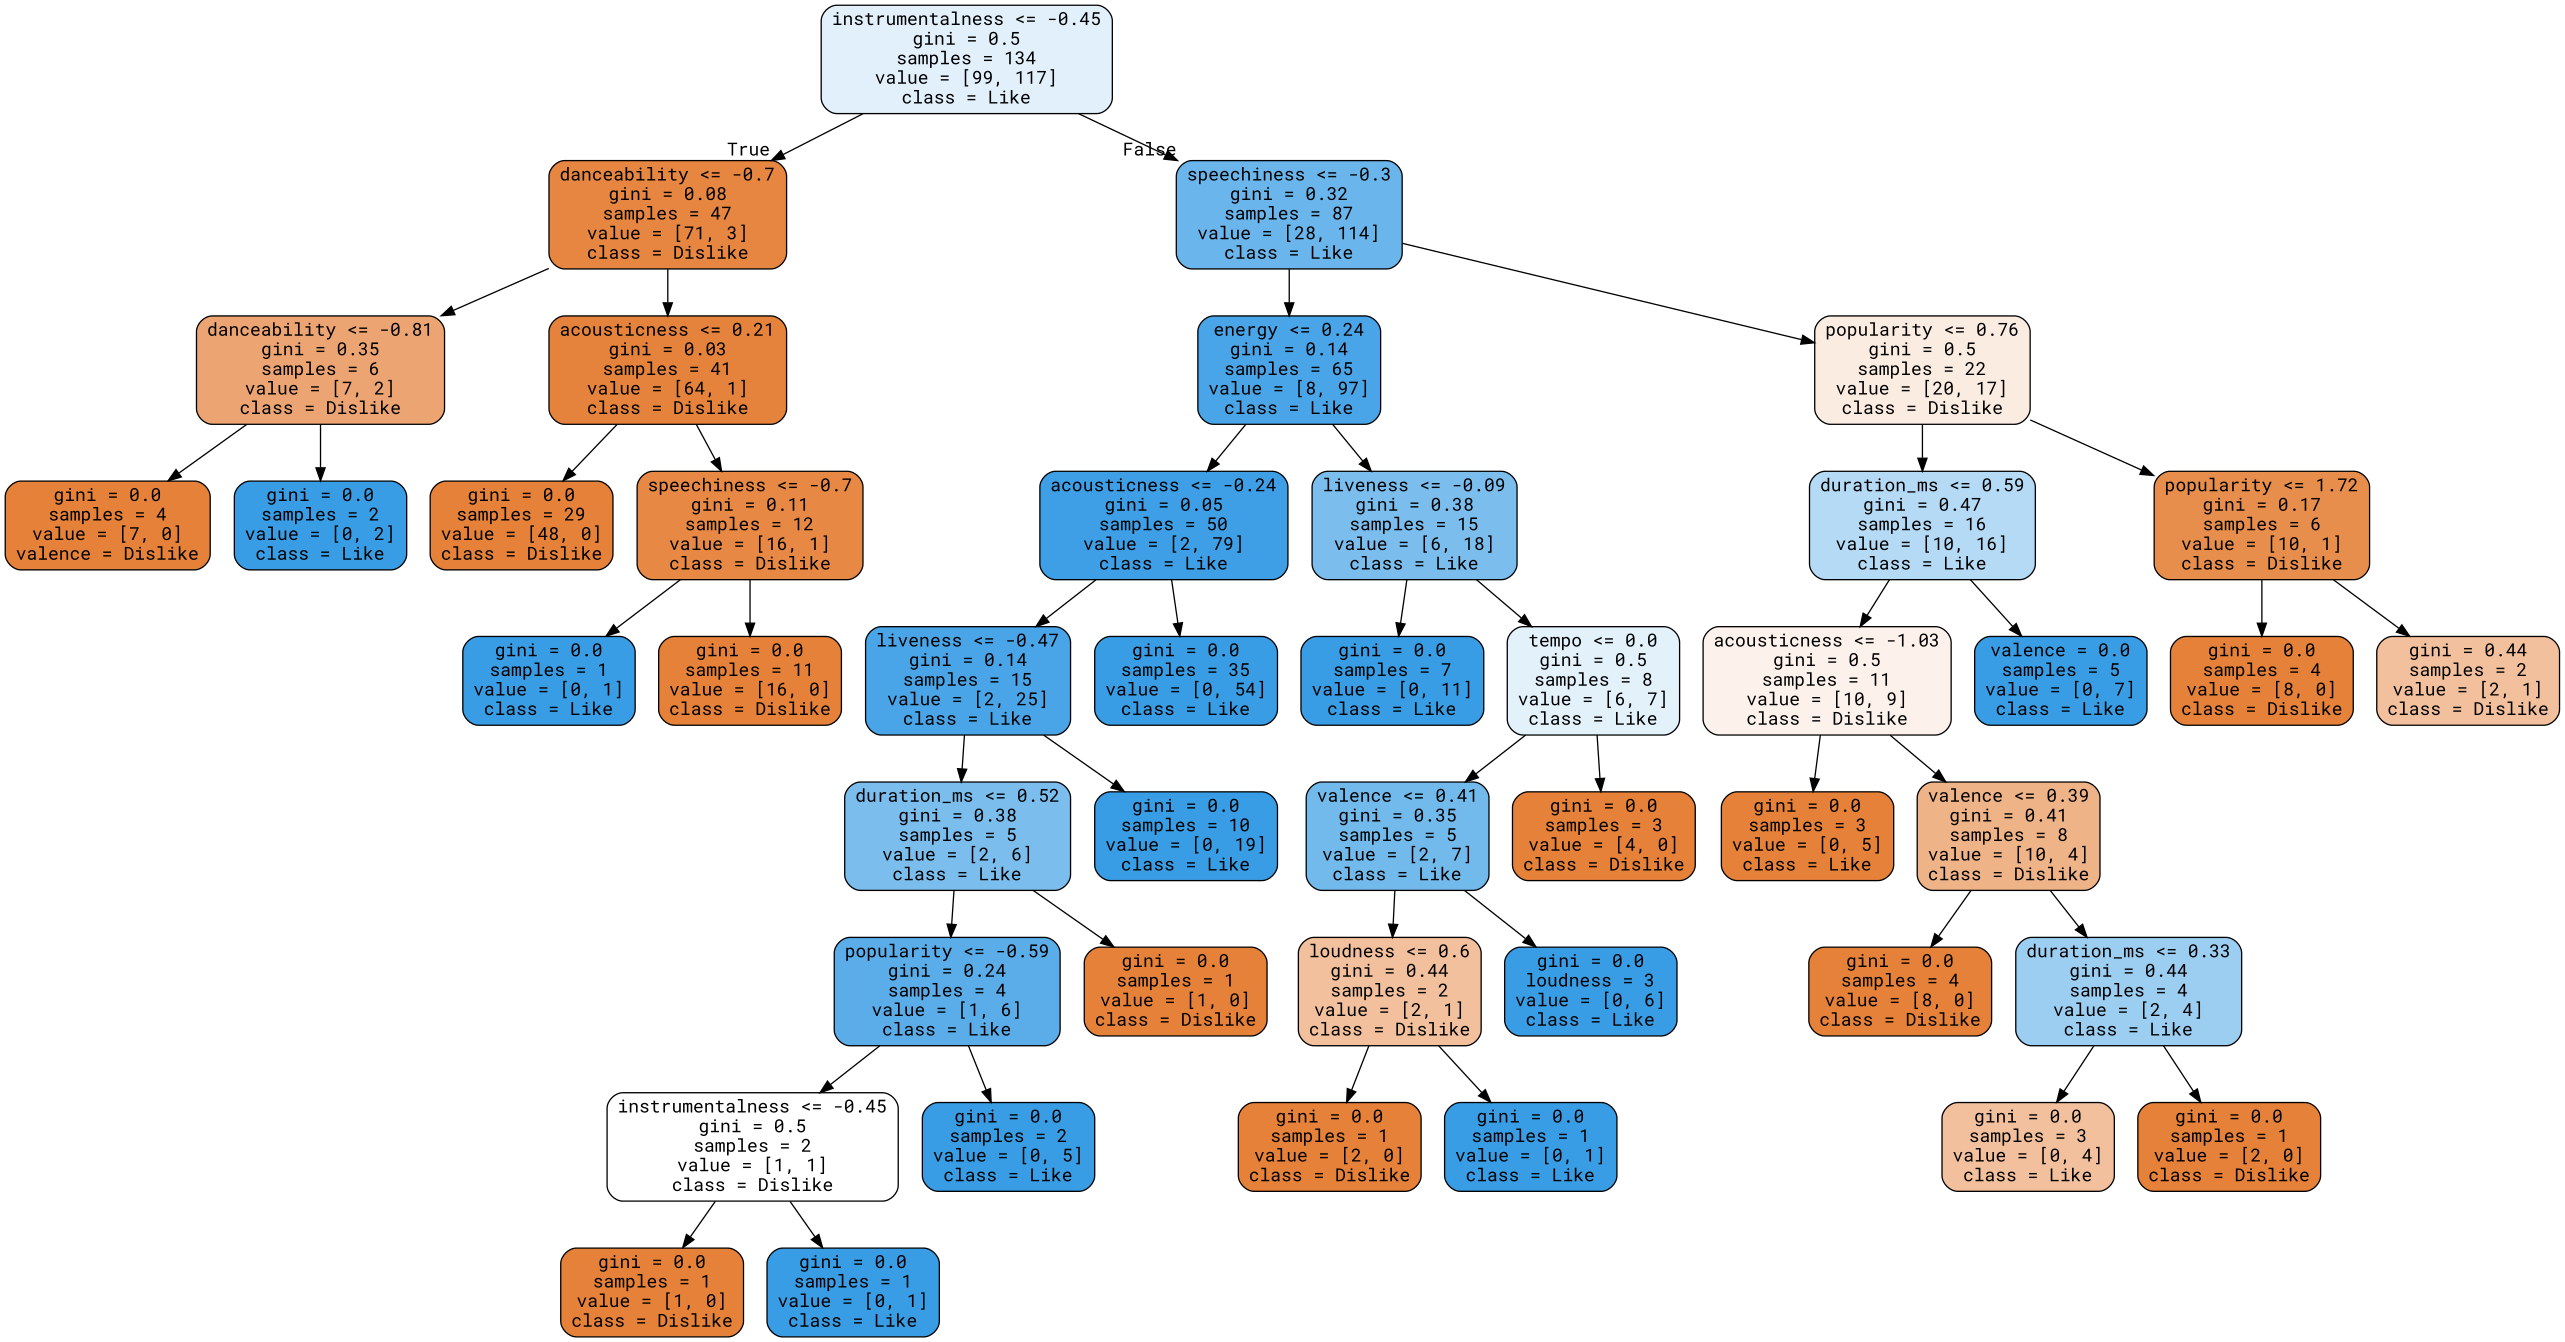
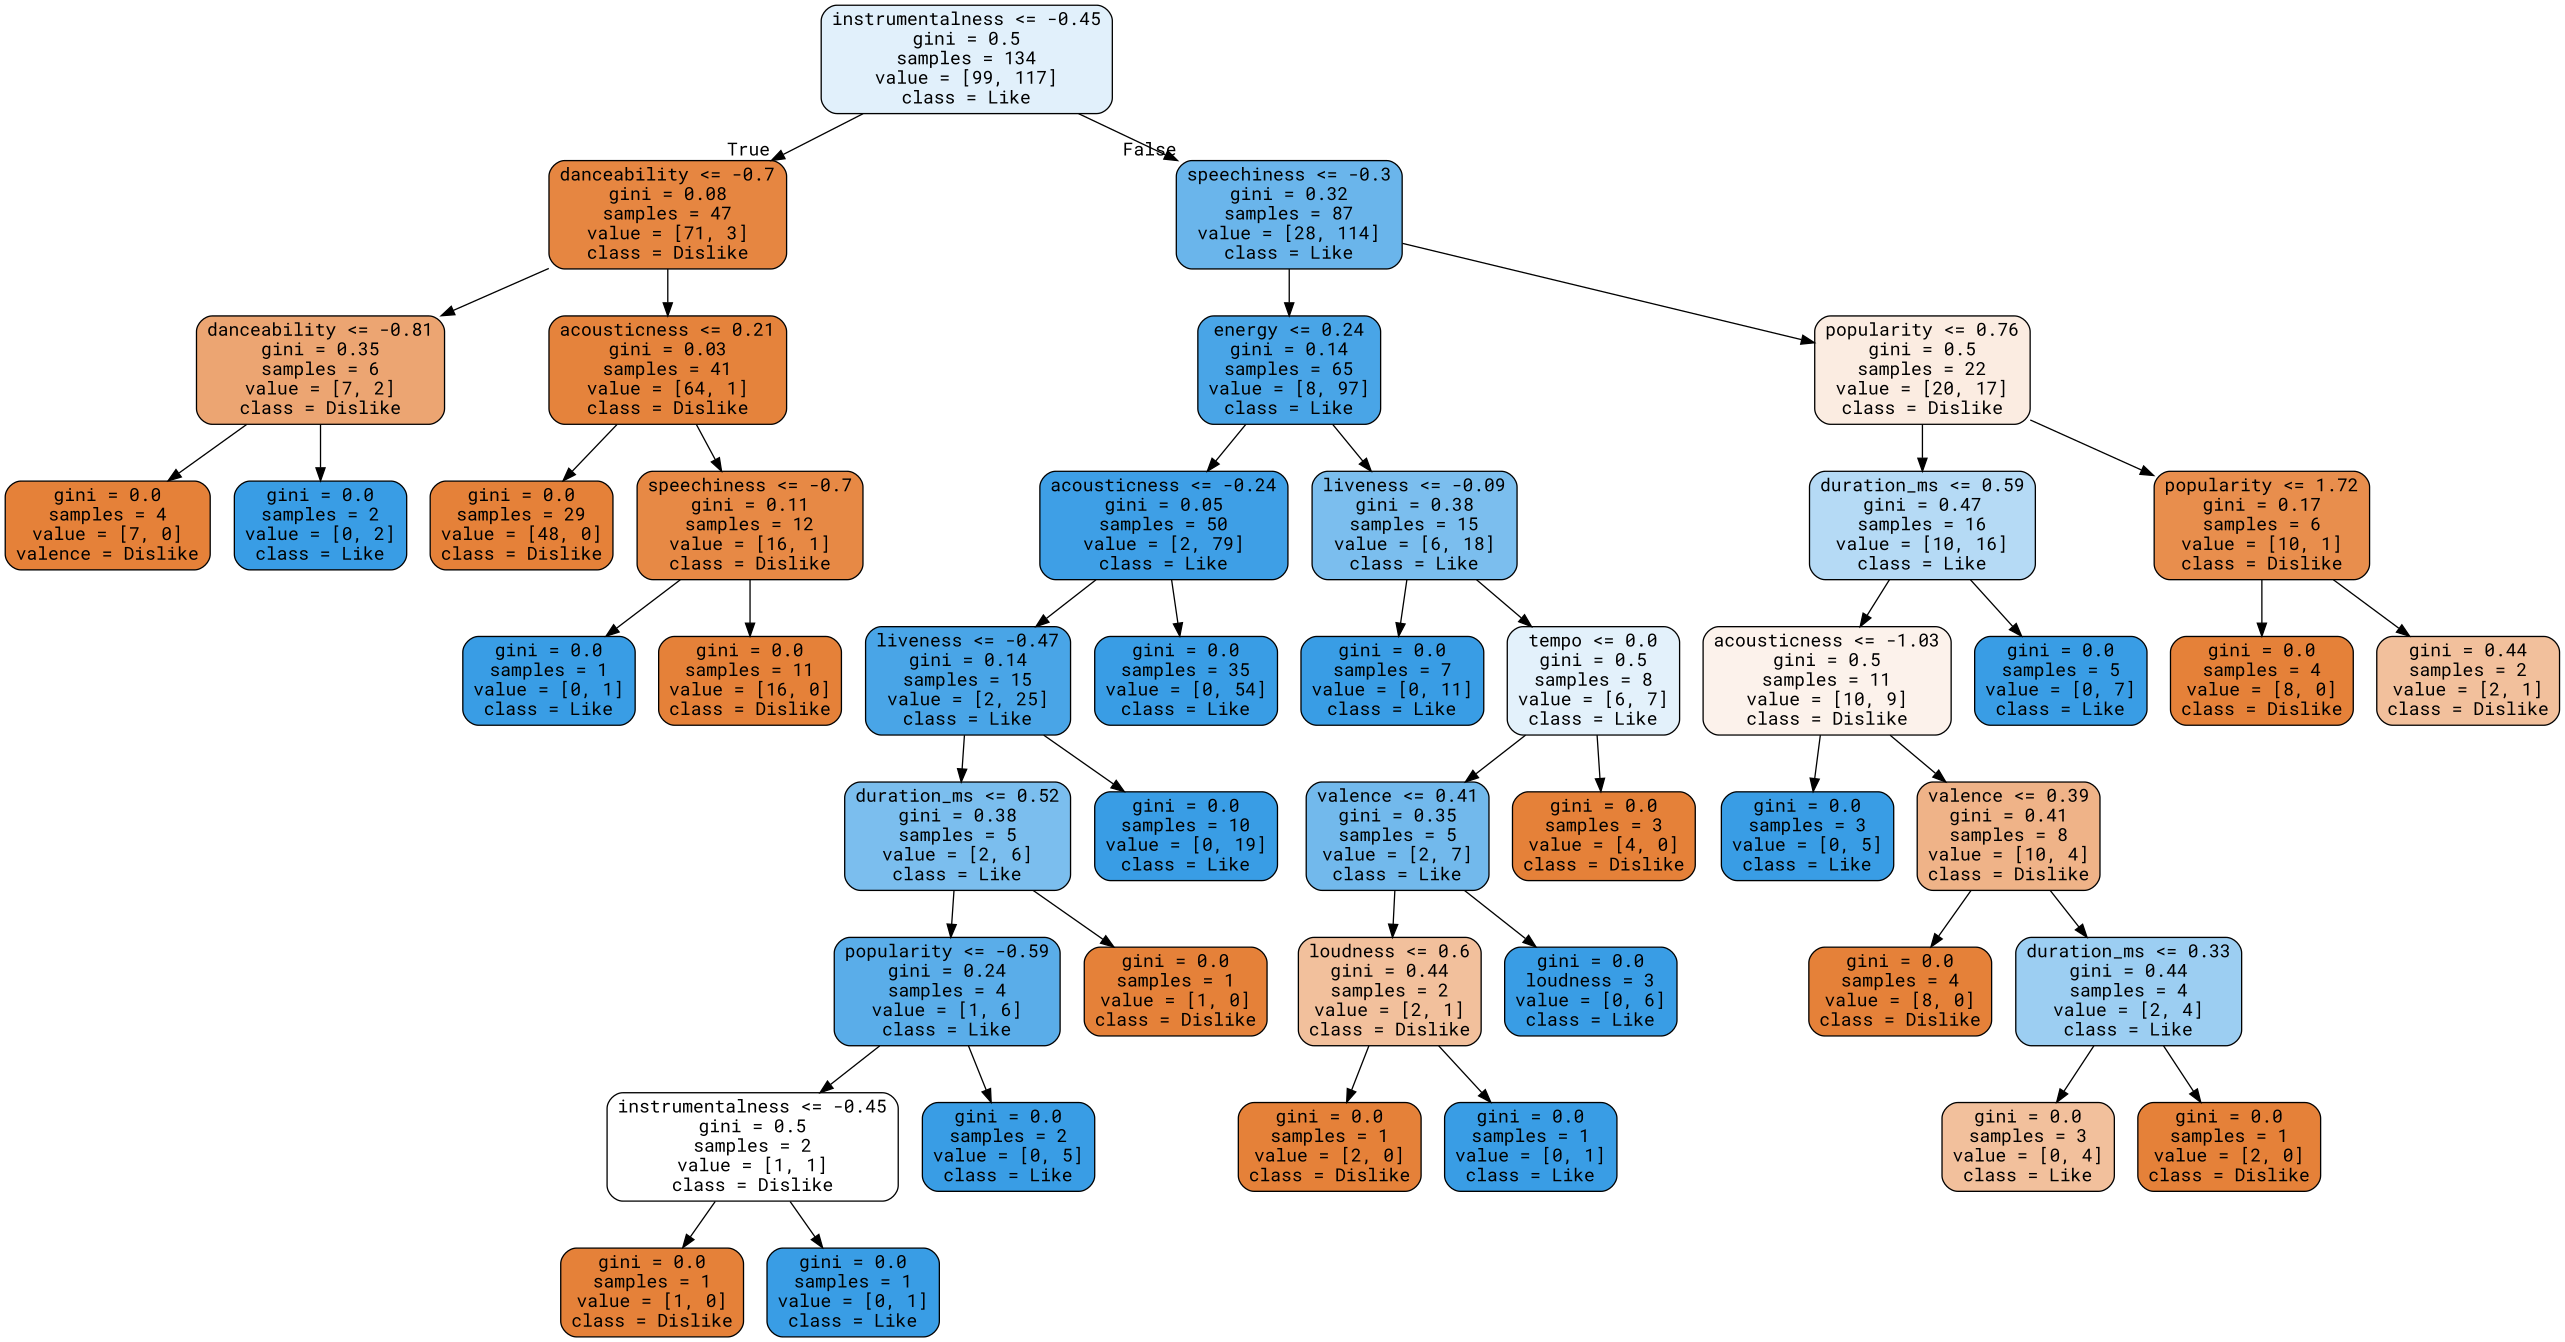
  digraph {
    fontname="Roboto Mono"
    node [color=black fillcolor="#399de5" fontname="Roboto Mono" shape=box style="filled, rounded"]
    edge [fontname="Roboto Mono"]
    n1 [fillcolor="#e1f0fb" label="instrumentalness <= -0.45\ngini = 0.5\nsamples = 134\nvalue = [99, 117]\nclass = Like"]
    n2 [fillcolor="#e68641" label="danceability <= -0.7\ngini = 0.08\nsamples = 47\nvalue = [71, 3]\nclass = Dislike"]
    n3 [fillcolor="#6ab5eb" label="speechiness <= -0.3\ngini = 0.32\nsamples = 87\nvalue = [28, 114]\nclass = Like"]
    n4 [fillcolor="#eca572" label="danceability <= -0.81\ngini = 0.35\nsamples = 6\nvalue = [7, 2]\nclass = Dislike"]
    n5 [fillcolor="#e5833c" label="acousticness <= 0.21\ngini = 0.03\nsamples = 41\nvalue = [64, 1]\nclass = Dislike"]
    n6 [fillcolor="#49a5e7" label="energy <= 0.24\ngini = 0.14\nsamples = 65\nvalue = [8, 97]\nclass = Like"]
    n7 [fillcolor="#fbece1" label="popularity <= 0.76\ngini = 0.5\nsamples = 22\nvalue = [20, 17]\nclass = Dislike"]
    n8 [fillcolor="#e58139" label="gini = 0.0\nsamples = 4\nvalue = [7, 0]\nvalence = Dislike"]
    n9 [label="gini = 0.0\nsamples = 2\nvalue = [0, 2]\nclass = Like"]
    n10 [fillcolor="#e58139" label="gini = 0.0\nsamples = 29\nvalue = [48, 0]\nclass = Dislike"]
    n11 [fillcolor="#e78945" label="speechiness <= -0.7\ngini = 0.11\nsamples = 12\nvalue = [16, 1]\nclass = Dislike"]
    n12 [label="gini = 0.0\nsamples = 1\nvalue = [0, 1]\nclass = Like"]
    n13 [fillcolor="#e58139" label="gini = 0.0\nsamples = 11\nvalue = [16, 0]\nclass = Dislike"]
    n14 [fillcolor="#3e9fe6" label="acousticness <= -0.24\ngini = 0.05\nsamples = 50\nvalue = [2, 79]\nclass = Like"]
    n15 [fillcolor="#7bbeee" label="liveness <= -0.09\ngini = 0.38\nsamples = 15\nvalue = [6, 18]\nclass = Like"]
    n16 [fillcolor="#b5daf5" label="duration_ms <= 0.59\ngini = 0.47\nsamples = 16\nvalue = [10, 16]\nclass = Like"]
    n17 [fillcolor="#e88e4d" label="popularity <= 1.72\ngini = 0.17\nsamples = 6\nvalue = [10, 1]\nclass = Dislike"]
    n18 [fillcolor="#49a5e7" label="liveness <= -0.47\ngini = 0.14\nsamples = 15\nvalue = [2, 25]\nclass = Like"]
    n19 [label="gini = 0.0\nsamples = 35\nvalue = [0, 54]\nclass = Like"]
    n20 [label="gini = 0.0\nsamples = 7\nvalue = [0, 11]\nclass = Like"]
    n21 [fillcolor="#e3f1fb" label="tempo <= 0.0\ngini = 0.5\nsamples = 8\nvalue = [6, 7]\nclass = Like"]
    n22 [fillcolor="#7bbeee" label="duration_ms <= 0.52\ngini = 0.38\nsamples = 5\nvalue = [2, 6]\nclass = Like"]
    n23 [label="gini = 0.0\nsamples = 10\nvalue = [0, 19]\nclass = Like"]
    n24 [fillcolor="#5aade9" label="popularity <= -0.59\ngini = 0.24\nsamples = 4\nvalue = [1, 6]\nclass = Like"]
    n25 [fillcolor="#e58139" label="gini = 0.0\nsamples = 1\nvalue = [1, 0]\nclass = Dislike"]
    n26 [fillcolor="#ffffff" label="instrumentalness <= -0.45\ngini = 0.5\nsamples = 2\nvalue = [1, 1]\nclass = Dislike"]
    n27 [label="gini = 0.0\nsamples = 2\nvalue = [0, 5]\nclass = Like"]
    n28 [fillcolor="#e58139" label="gini = 0.0\nsamples = 1\nvalue = [1, 0]\nclass = Dislike"]
    n29 [label="gini = 0.0\nsamples = 1\nvalue = [0, 1]\nclass = Like"]
    n30 [fillcolor="#72b9ec" label="valence <= 0.41\ngini = 0.35\nsamples = 5\nvalue = [2, 7]\nclass = Like"]
    n31 [fillcolor="#e58139" label="gini = 0.0\nsamples = 3\nvalue = [4, 0]\nclass = Dislike"]
    n32 [fillcolor="#f2c09c" label="loudness <= 0.6\ngini = 0.44\nsamples = 2\nvalue = [2, 1]\nclass = Dislike"]
    n33 [label="gini = 0.0\nloudness = 3\nvalue = [0, 6]\nclass = Like"]
    n34 [fillcolor="#e58139" label="gini = 0.0\nsamples = 1\nvalue = [2, 0]\nclass = Dislike"]
    n35 [label="gini = 0.0\nsamples = 1\nvalue = [0, 1]\nclass = Like"]
    n36 [fillcolor="#fcf2eb" label="acousticness <= -1.03\ngini = 0.5\nsamples = 11\nvalue = [10, 9]\nclass = Dislike"]
-   n37 [label="valence = 0.0\nsamples = 5\nvalue = [0, 7]\nclass = Like"]
+   n37 [label="gini = 0.0\nsamples = 5\nvalue = [0, 7]\nclass = Like"]
    n38 [fillcolor="#e58139" label="gini = 0.0\nsamples = 4\nvalue = [8, 0]\nclass = Dislike"]
    n39 [fillcolor="#f2c09c" label="gini = 0.44\nsamples = 2\nvalue = [2, 1]\nclass = Dislike"]
-   n40 [fillcolor="#e58139" label="gini = 0.0\nsamples = 3\nvalue = [0, 5]\nclass = Like"]
+   n40 [label="gini = 0.0\nsamples = 3\nvalue = [0, 5]\nclass = Like"]
    n41 [fillcolor="#efb388" label="valence <= 0.39\ngini = 0.41\nsamples = 8\nvalue = [10, 4]\nclass = Dislike"]
    n42 [fillcolor="#e58139" label="gini = 0.0\nsamples = 4\nvalue = [8, 0]\nclass = Dislike"]
    n43 [fillcolor="#9ccef2" label="duration_ms <= 0.33\ngini = 0.44\nsamples = 4\nvalue = [2, 4]\nclass = Like"]
    n44 [fillcolor="#f2c09c" label="gini = 0.0\nsamples = 3\nvalue = [0, 4]\nclass = Like"]
    n45 [fillcolor="#e58139" label="gini = 0.0\nsamples = 1\nvalue = [2, 0]\nclass = Dislike"]
    n1 -> n2 [headlabel=True labelangle=45 labeldistance=2.5]
    n1 -> n3 [headlabel=False labelangle=-45 labeldistance=2.5]
    n2 -> n4
    n2 -> n5
    n3 -> n6
    n3 -> n7
    n4 -> n8
    n4 -> n9
    n5 -> n10
    n5 -> n11
    n6 -> n14
    n6 -> n15
    n7 -> n16
    n7 -> n17
    n11 -> n12
    n11 -> n13
    n14 -> n18
    n14 -> n19
    n15 -> n20
    n15 -> n21
    n16 -> n36
    n16 -> n37
    n17 -> n38
    n17 -> n39
    n18 -> n22
    n18 -> n23
    n21 -> n30
    n21 -> n31
    n22 -> n24
    n22 -> n25
    n24 -> n26
    n24 -> n27
    n26 -> n28
    n26 -> n29
    n30 -> n32
    n30 -> n33
    n32 -> n34
    n32 -> n35
    n36 -> n40
    n36 -> n41
    n41 -> n42
    n41 -> n43
    n43 -> n44
    n43 -> n45
  }
